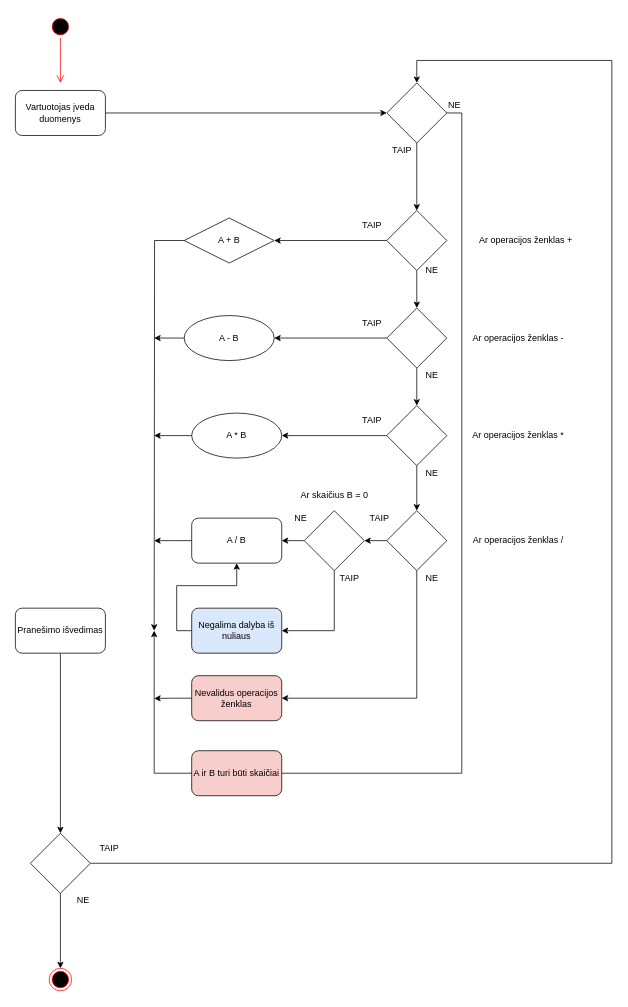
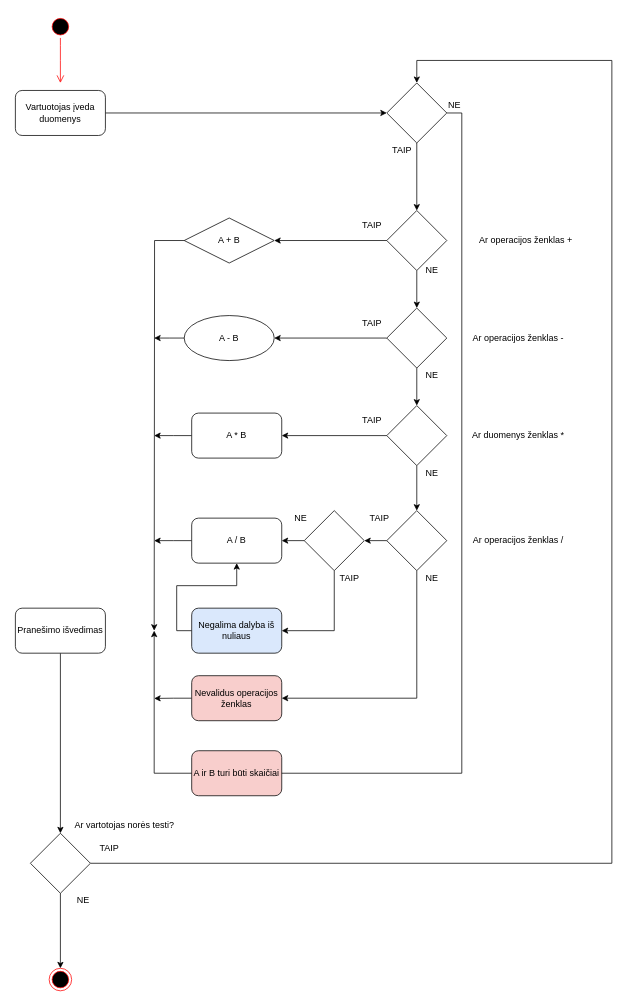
  <mxCell id="0" />
  <mxCell id="1" parent="0" />
  <mxCell id="2" value="" style="ellipse;html=1;shape=startState;fillColor=#000000;strokeColor=#ff0000;" vertex="1" parent="1"><mxGeometry x="65" y="20" width="30" height="30" as="geometry" /></mxCell>
  <mxCell id="3" value="" style="edgeStyle=orthogonalEdgeStyle;html=1;verticalAlign=bottom;endArrow=open;endSize=8;strokeColor=#ff0000;" edge="1" source="2" parent="1"><mxGeometry relative="1" as="geometry"><mxPoint x="80" y="110" as="targetPoint" /><Array as="points"><mxPoint x="80" y="70" /><mxPoint x="80" y="70" /></Array></mxGeometry></mxCell>
  <mxCell id="4" style="edgeStyle=orthogonalEdgeStyle;rounded=0;orthogonalLoop=1;jettySize=auto;html=1;exitX=1;exitY=0.5;exitDx=0;exitDy=0;entryX=0;entryY=0.5;entryDx=0;entryDy=0;" edge="1" parent="1" source="5" target="35"><mxGeometry relative="1" as="geometry" /></mxCell>
  <mxCell id="5" value="Vartuotojas įveda duomenys" style="rounded=1;whiteSpace=wrap;html=1;" vertex="1" parent="1"><mxGeometry x="20" y="120" width="120" height="60" as="geometry" /></mxCell>
  <mxCell id="6" style="edgeStyle=orthogonalEdgeStyle;rounded=0;orthogonalLoop=1;jettySize=auto;html=1;exitX=0.5;exitY=1;exitDx=0;exitDy=0;entryX=0.5;entryY=0;entryDx=0;entryDy=0;" edge="1" parent="1" source="8" target="11"><mxGeometry relative="1" as="geometry" /></mxCell>
  <mxCell id="7" style="edgeStyle=orthogonalEdgeStyle;rounded=0;orthogonalLoop=1;jettySize=auto;html=1;exitX=0;exitY=0.5;exitDx=0;exitDy=0;entryX=1;entryY=0.5;entryDx=0;entryDy=0;" edge="1" parent="1" source="8" target="19"><mxGeometry relative="1" as="geometry" /></mxCell>
  <mxCell id="8" value="" style="rhombus;whiteSpace=wrap;html=1;" vertex="1" parent="1"><mxGeometry x="515" y="280" width="80" height="80" as="geometry" /></mxCell>
  <mxCell id="9" style="edgeStyle=orthogonalEdgeStyle;rounded=0;orthogonalLoop=1;jettySize=auto;html=1;exitX=0.5;exitY=1;exitDx=0;exitDy=0;entryX=0.5;entryY=0;entryDx=0;entryDy=0;" edge="1" parent="1" source="11" target="14"><mxGeometry relative="1" as="geometry" /></mxCell>
  <mxCell id="10" style="edgeStyle=orthogonalEdgeStyle;rounded=0;orthogonalLoop=1;jettySize=auto;html=1;entryX=1;entryY=0.5;entryDx=0;entryDy=0;" edge="1" parent="1" source="11" target="21"><mxGeometry relative="1" as="geometry" /></mxCell>
  <mxCell id="11" value="" style="rhombus;whiteSpace=wrap;html=1;" vertex="1" parent="1"><mxGeometry x="515" y="410" width="80" height="80" as="geometry" /></mxCell>
  <mxCell id="12" style="edgeStyle=orthogonalEdgeStyle;rounded=0;orthogonalLoop=1;jettySize=auto;html=1;exitX=0.5;exitY=1;exitDx=0;exitDy=0;entryX=0.5;entryY=0;entryDx=0;entryDy=0;" edge="1" parent="1" source="14" target="17"><mxGeometry relative="1" as="geometry" /></mxCell>
  <mxCell id="13" style="edgeStyle=orthogonalEdgeStyle;rounded=0;orthogonalLoop=1;jettySize=auto;html=1;exitX=0;exitY=0.5;exitDx=0;exitDy=0;entryX=1;entryY=0.5;entryDx=0;entryDy=0;" edge="1" parent="1" source="14" target="23"><mxGeometry relative="1" as="geometry" /></mxCell>
  <mxCell id="14" value="" style="rhombus;whiteSpace=wrap;html=1;" vertex="1" parent="1"><mxGeometry x="515" y="540" width="80" height="80" as="geometry" /></mxCell>
  <mxCell id="15" style="edgeStyle=orthogonalEdgeStyle;rounded=0;orthogonalLoop=1;jettySize=auto;html=1;exitX=0;exitY=0.5;exitDx=0;exitDy=0;entryX=1;entryY=0.5;entryDx=0;entryDy=0;" edge="1" parent="1" source="17" target="32"><mxGeometry relative="1" as="geometry" /></mxCell>
  <mxCell id="16" style="edgeStyle=orthogonalEdgeStyle;rounded=0;orthogonalLoop=1;jettySize=auto;html=1;exitX=0.5;exitY=1;exitDx=0;exitDy=0;entryX=1;entryY=0.5;entryDx=0;entryDy=0;" edge="1" parent="1" source="17" target="49"><mxGeometry relative="1" as="geometry"><mxPoint x="405" y="930" as="targetPoint" /><Array as="points"><mxPoint x="555" y="930" /></Array></mxGeometry></mxCell>
  <mxCell id="17" value="" style="rhombus;whiteSpace=wrap;html=1;" vertex="1" parent="1"><mxGeometry x="515" y="680" width="80" height="80" as="geometry" /></mxCell>
  <mxCell id="18" style="edgeStyle=orthogonalEdgeStyle;rounded=0;orthogonalLoop=1;jettySize=auto;html=1;exitX=0;exitY=0.5;exitDx=0;exitDy=0;" edge="1" parent="1" source="19"><mxGeometry relative="1" as="geometry"><mxPoint x="205" y="840" as="targetPoint" /></mxGeometry></mxCell>
  <mxCell id="19" value="A + B" style="rhombus;whiteSpace=wrap;html=1;" vertex="1" parent="1"><mxGeometry x="245" y="290" width="120" height="60" as="geometry" /></mxCell>
  <mxCell id="20" style="edgeStyle=orthogonalEdgeStyle;rounded=0;orthogonalLoop=1;jettySize=auto;html=1;exitX=0;exitY=0.5;exitDx=0;exitDy=0;" edge="1" parent="1" source="21"><mxGeometry relative="1" as="geometry"><mxPoint x="205" y="450" as="targetPoint" /></mxGeometry></mxCell>
  <mxCell id="21" value="A - B" style="ellipse;whiteSpace=wrap;html=1;" vertex="1" parent="1"><mxGeometry x="245" y="420" width="120" height="60" as="geometry" /></mxCell>
  <mxCell id="22" style="edgeStyle=orthogonalEdgeStyle;rounded=0;orthogonalLoop=1;jettySize=auto;html=1;exitX=0;exitY=0.5;exitDx=0;exitDy=0;" edge="1" parent="1" source="23"><mxGeometry relative="1" as="geometry"><mxPoint x="205" y="580" as="targetPoint" /></mxGeometry></mxCell>
- <mxCell id="23" value="A * B" style="ellipse;whiteSpace=wrap;html=1;" vertex="1" parent="1"><mxGeometry x="255" y="550" width="120" height="60" as="geometry" /></mxCell>
+ <mxCell id="23" value="A * B" style="rounded=1;whiteSpace=wrap;html=1;" vertex="1" parent="1"><mxGeometry x="255" y="550" width="120" height="60" as="geometry" /></mxCell>
  <mxCell id="24" style="edgeStyle=orthogonalEdgeStyle;rounded=0;orthogonalLoop=1;jettySize=auto;html=1;exitX=0;exitY=0.5;exitDx=0;exitDy=0;" edge="1" parent="1" source="25"><mxGeometry relative="1" as="geometry"><mxPoint x="205" y="720" as="targetPoint" /></mxGeometry></mxCell>
  <mxCell id="25" value="A / B" style="rounded=1;whiteSpace=wrap;html=1;" vertex="1" parent="1"><mxGeometry x="255" y="690" width="120" height="60" as="geometry" /></mxCell>
  <mxCell id="26" style="edgeStyle=orthogonalEdgeStyle;rounded=0;orthogonalLoop=1;jettySize=auto;html=1;exitX=0.5;exitY=1;exitDx=0;exitDy=0;entryX=1;entryY=0.5;entryDx=0;entryDy=0;" edge="1" parent="1" source="32" target="28"><mxGeometry relative="1" as="geometry"><mxPoint x="515" y="840" as="sourcePoint" /></mxGeometry></mxCell>
  <mxCell id="27" style="edgeStyle=orthogonalEdgeStyle;rounded=0;orthogonalLoop=1;jettySize=auto;html=1;exitX=0;exitY=0.5;exitDx=0;exitDy=0;" edge="1" parent="1" source="28" target="25"><mxGeometry relative="1" as="geometry" /></mxCell>
  <mxCell id="28" value="Negalima dalyba iš nuliaus" style="rounded=1;whiteSpace=wrap;html=1;fillColor=#dae8fc;" vertex="1" parent="1"><mxGeometry x="255" y="810" width="120" height="60" as="geometry" /></mxCell>
  <mxCell id="29" style="edgeStyle=orthogonalEdgeStyle;rounded=0;orthogonalLoop=1;jettySize=auto;html=1;exitX=0.5;exitY=1;exitDx=0;exitDy=0;entryX=0.5;entryY=0;entryDx=0;entryDy=0;" edge="1" parent="1" source="30" target="60"><mxGeometry relative="1" as="geometry" /></mxCell>
  <mxCell id="30" value="Pranešimo išvedimas" style="rounded=1;whiteSpace=wrap;html=1;" vertex="1" parent="1"><mxGeometry x="20" y="810" width="120" height="60" as="geometry" /></mxCell>
  <mxCell id="31" style="edgeStyle=orthogonalEdgeStyle;rounded=0;orthogonalLoop=1;jettySize=auto;html=1;exitX=0;exitY=0.5;exitDx=0;exitDy=0;entryX=1;entryY=0.5;entryDx=0;entryDy=0;" edge="1" parent="1" source="32" target="25"><mxGeometry relative="1" as="geometry" /></mxCell>
  <mxCell id="32" value="" style="rhombus;whiteSpace=wrap;html=1;" vertex="1" parent="1"><mxGeometry x="405" y="680" width="80" height="80" as="geometry" /></mxCell>
  <mxCell id="33" style="edgeStyle=orthogonalEdgeStyle;rounded=0;orthogonalLoop=1;jettySize=auto;html=1;exitX=0.5;exitY=1;exitDx=0;exitDy=0;entryX=0.5;entryY=0;entryDx=0;entryDy=0;" edge="1" parent="1" source="35" target="8"><mxGeometry relative="1" as="geometry" /></mxCell>
  <mxCell id="34" style="edgeStyle=orthogonalEdgeStyle;rounded=0;orthogonalLoop=1;jettySize=auto;html=1;exitX=1;exitY=0.5;exitDx=0;exitDy=0;" edge="1" parent="1" source="35"><mxGeometry relative="1" as="geometry"><mxPoint x="205" y="840" as="targetPoint" /><Array as="points"><mxPoint x="615" y="150" /><mxPoint x="615" y="1030" /></Array></mxGeometry></mxCell>
  <mxCell id="35" value="" style="rhombus;whiteSpace=wrap;html=1;" vertex="1" parent="1"><mxGeometry x="515" y="110" width="80" height="80" as="geometry" /></mxCell>
  <mxCell id="36" value="A ir B turi būti skaičiai" style="rounded=1;whiteSpace=wrap;html=1;fillColor=#f8cecc;" vertex="1" parent="1"><mxGeometry x="255" y="1000" width="120" height="60" as="geometry" /></mxCell>
  <mxCell id="37" value="NE" style="text;html=1;align=center;verticalAlign=middle;resizable=0;points=[];autosize=1;" vertex="1" parent="1"><mxGeometry x="590" y="130" width="30" height="20" as="geometry" /></mxCell>
  <mxCell id="38" value="TAIP" style="text;html=1;align=center;verticalAlign=middle;resizable=0;points=[];autosize=1;" vertex="1" parent="1"><mxGeometry x="515" y="190" width="40" height="20" as="geometry" /></mxCell>
  <mxCell id="39" value="Ar operacijos ženklas +" style="text;html=1;align=center;verticalAlign=middle;resizable=0;points=[];autosize=1;" vertex="1" parent="1"><mxGeometry x="630" y="310" width="140" height="20" as="geometry" /></mxCell>
  <mxCell id="40" value="NE" style="text;html=1;align=center;verticalAlign=middle;resizable=0;points=[];autosize=1;" vertex="1" parent="1"><mxGeometry x="560" y="350" width="30" height="20" as="geometry" /></mxCell>
  <mxCell id="41" value="TAIP" style="text;html=1;align=center;verticalAlign=middle;resizable=0;points=[];autosize=1;" vertex="1" parent="1"><mxGeometry x="475" y="290" width="40" height="20" as="geometry" /></mxCell>
  <mxCell id="42" value="TAIP" style="text;html=1;align=center;verticalAlign=middle;resizable=0;points=[];autosize=1;" vertex="1" parent="1"><mxGeometry x="475" y="420" width="40" height="20" as="geometry" /></mxCell>
  <mxCell id="43" value="TAIP" style="text;html=1;align=center;verticalAlign=middle;resizable=0;points=[];autosize=1;" vertex="1" parent="1"><mxGeometry x="475" y="550" width="40" height="20" as="geometry" /></mxCell>
  <mxCell id="44" value="TAIP" style="text;html=1;align=center;verticalAlign=middle;resizable=0;points=[];autosize=1;" vertex="1" parent="1"><mxGeometry x="485" y="680" width="40" height="20" as="geometry" /></mxCell>
  <mxCell id="45" value="NE" style="text;html=1;align=center;verticalAlign=middle;resizable=0;points=[];autosize=1;" vertex="1" parent="1"><mxGeometry x="560" y="490" width="30" height="20" as="geometry" /></mxCell>
  <mxCell id="46" value="NE" style="text;html=1;align=center;verticalAlign=middle;resizable=0;points=[];autosize=1;" vertex="1" parent="1"><mxGeometry x="560" y="620" width="30" height="20" as="geometry" /></mxCell>
  <mxCell id="47" value="NE" style="text;html=1;align=center;verticalAlign=middle;resizable=0;points=[];autosize=1;" vertex="1" parent="1"><mxGeometry x="560" y="760" width="30" height="20" as="geometry" /></mxCell>
  <mxCell id="48" style="edgeStyle=orthogonalEdgeStyle;rounded=0;orthogonalLoop=1;jettySize=auto;html=1;exitX=0;exitY=0.5;exitDx=0;exitDy=0;" edge="1" parent="1" source="49"><mxGeometry relative="1" as="geometry"><mxPoint x="205" y="930.276" as="targetPoint" /></mxGeometry></mxCell>
  <mxCell id="49" value="Nevalidus operacijos ženklas" style="rounded=1;whiteSpace=wrap;html=1;fillColor=#f8cecc;" vertex="1" parent="1"><mxGeometry x="255" y="900" width="120" height="60" as="geometry" /></mxCell>
  <mxCell id="50" value="Ar operacijos ženklas -" style="text;html=1;align=center;verticalAlign=middle;resizable=0;points=[];autosize=1;" vertex="1" parent="1"><mxGeometry x="620" y="440" width="140" height="20" as="geometry" /></mxCell>
  <mxCell id="51" value="&lt;span style=&quot;color: rgba(0 , 0 , 0 , 0) ; font-family: monospace ; font-size: 0px&quot;&gt;%3CmxGraphModel%3E%3Croot%3E%3CmxCell%20id%3D%220%22%2F%3E%3CmxCell%20id%3D%221%22%20parent%3D%220%22%2F%3E%3CmxCell%20id%3D%222%22%20value%3D%22Ar%20operacijos%20%C5%BEenklas%20-%22%20style%3D%22text%3Bhtml%3D1%3Balign%3Dcenter%3BverticalAlign%3Dmiddle%3Bresizable%3D0%3Bpoints%3D%5B%5D%3Bautosize%3D1%3B%22%20vertex%3D%221%22%20parent%3D%221%22%3E%3CmxGeometry%20x%3D%22695%22%20y%3D%22430%22%20width%3D%22140%22%20height%3D%2220%22%20as%3D%22geometry%22%2F%3E%3C%2FmxCell%3E%3C%2Froot%3E%3C%2FmxGraphModel%3E&lt;/span&gt;" style="text;html=1;align=center;verticalAlign=middle;resizable=0;points=[];autosize=1;" vertex="1" parent="1"><mxGeometry x="665" y="570" width="20" height="20" as="geometry" /></mxCell>
- <mxCell id="52" value="Ar operacijos ženklas *" style="text;html=1;align=center;verticalAlign=middle;resizable=0;points=[];autosize=1;" vertex="1" parent="1"><mxGeometry x="620" y="570" width="140" height="20" as="geometry" /></mxCell>
+ <mxCell id="52" value="Ar duomenys ženklas *" style="text;html=1;align=center;verticalAlign=middle;resizable=0;points=[];autosize=1;" vertex="1" parent="1"><mxGeometry x="620" y="570" width="140" height="20" as="geometry" /></mxCell>
  <mxCell id="53" value="&lt;span style=&quot;color: rgba(0 , 0 , 0 , 0) ; font-family: monospace ; font-size: 0px&quot;&gt;%3CmxGraphModel%3E%3Croot%3E%3CmxCell%20id%3D%220%22%2F%3E%3CmxCell%20id%3D%221%22%20parent%3D%220%22%2F%3E%3CmxCell%20id%3D%222%22%20value%3D%22Ar%20operacijos%20%C5%BEenklas%20-%22%20style%3D%22text%3Bhtml%3D1%3Balign%3Dcenter%3BverticalAlign%3Dmiddle%3Bresizable%3D0%3Bpoints%3D%5B%5D%3Bautosize%3D1%3B%22%20vertex%3D%221%22%20parent%3D%221%22%3E%3CmxGeometry%20x%3D%22695%22%20y%3D%22430%22%20width%3D%22140%22%20height%3D%2220%22%20as%3D%22geometry%22%2F%3E%3C%2FmxCell%3E%3C%2Froot%3E%3C%2FmxGraphModel%3E&lt;/span&gt;" style="text;html=1;align=center;verticalAlign=middle;resizable=0;points=[];autosize=1;" vertex="1" parent="1"><mxGeometry x="665" y="720" width="20" height="20" as="geometry" /></mxCell>
  <mxCell id="54" value="Ar operacijos ženklas /" style="text;html=1;align=center;verticalAlign=middle;resizable=0;points=[];autosize=1;" vertex="1" parent="1"><mxGeometry x="620" y="710" width="140" height="20" as="geometry" /></mxCell>
- <mxCell id="55" value="Ar skaičius B = 0" style="text;html=1;align=center;verticalAlign=middle;resizable=0;points=[];autosize=1;" vertex="1" parent="1"><mxGeometry x="390" y="650" width="110" height="20" as="geometry" /></mxCell>
  <mxCell id="56" value="TAIP" style="text;html=1;align=center;verticalAlign=middle;resizable=0;points=[];autosize=1;" vertex="1" parent="1"><mxGeometry x="445" y="760" width="40" height="20" as="geometry" /></mxCell>
  <mxCell id="57" value="NE" style="text;html=1;align=center;verticalAlign=middle;resizable=0;points=[];autosize=1;" vertex="1" parent="1"><mxGeometry x="385" y="680" width="30" height="20" as="geometry" /></mxCell>
  <mxCell id="58" style="edgeStyle=orthogonalEdgeStyle;rounded=0;orthogonalLoop=1;jettySize=auto;html=1;exitX=1;exitY=0.5;exitDx=0;exitDy=0;entryX=0.5;entryY=0;entryDx=0;entryDy=0;" edge="1" parent="1" source="60" target="35"><mxGeometry relative="1" as="geometry"><mxPoint x="695" y="50" as="targetPoint" /><Array as="points"><mxPoint x="815" y="1150" /><mxPoint x="815" y="80" /><mxPoint x="555" y="80" /></Array></mxGeometry></mxCell>
  <mxCell id="59" style="edgeStyle=orthogonalEdgeStyle;rounded=0;orthogonalLoop=1;jettySize=auto;html=1;exitX=0.5;exitY=1;exitDx=0;exitDy=0;entryX=0.5;entryY=0;entryDx=0;entryDy=0;" edge="1" parent="1" source="60" target="61"><mxGeometry relative="1" as="geometry"><mxPoint x="80.333" y="1280" as="targetPoint" /></mxGeometry></mxCell>
  <mxCell id="60" value="" style="rhombus;whiteSpace=wrap;html=1;" vertex="1" parent="1"><mxGeometry x="40" y="1110" width="80" height="80" as="geometry" /></mxCell>
  <mxCell id="61" value="" style="ellipse;html=1;shape=endState;fillColor=#000000;strokeColor=#ff0000;" vertex="1" parent="1"><mxGeometry x="65" y="1290" width="30" height="30" as="geometry" /></mxCell>
+ <mxCell id="62" value="Ar vartotojas norės testi?" style="text;html=1;align=center;verticalAlign=middle;resizable=0;points=[];autosize=1;" vertex="1" parent="1"><mxGeometry x="90" y="1090" width="150" height="20" as="geometry" /></mxCell>
  <mxCell id="63" value="TAIP" style="text;html=1;align=center;verticalAlign=middle;resizable=0;points=[];autosize=1;" vertex="1" parent="1"><mxGeometry x="125" y="1120" width="40" height="20" as="geometry" /></mxCell>
  <mxCell id="64" value="NE" style="text;html=1;align=center;verticalAlign=middle;resizable=0;points=[];autosize=1;" vertex="1" parent="1"><mxGeometry x="95" y="1190" width="30" height="20" as="geometry" /></mxCell>
